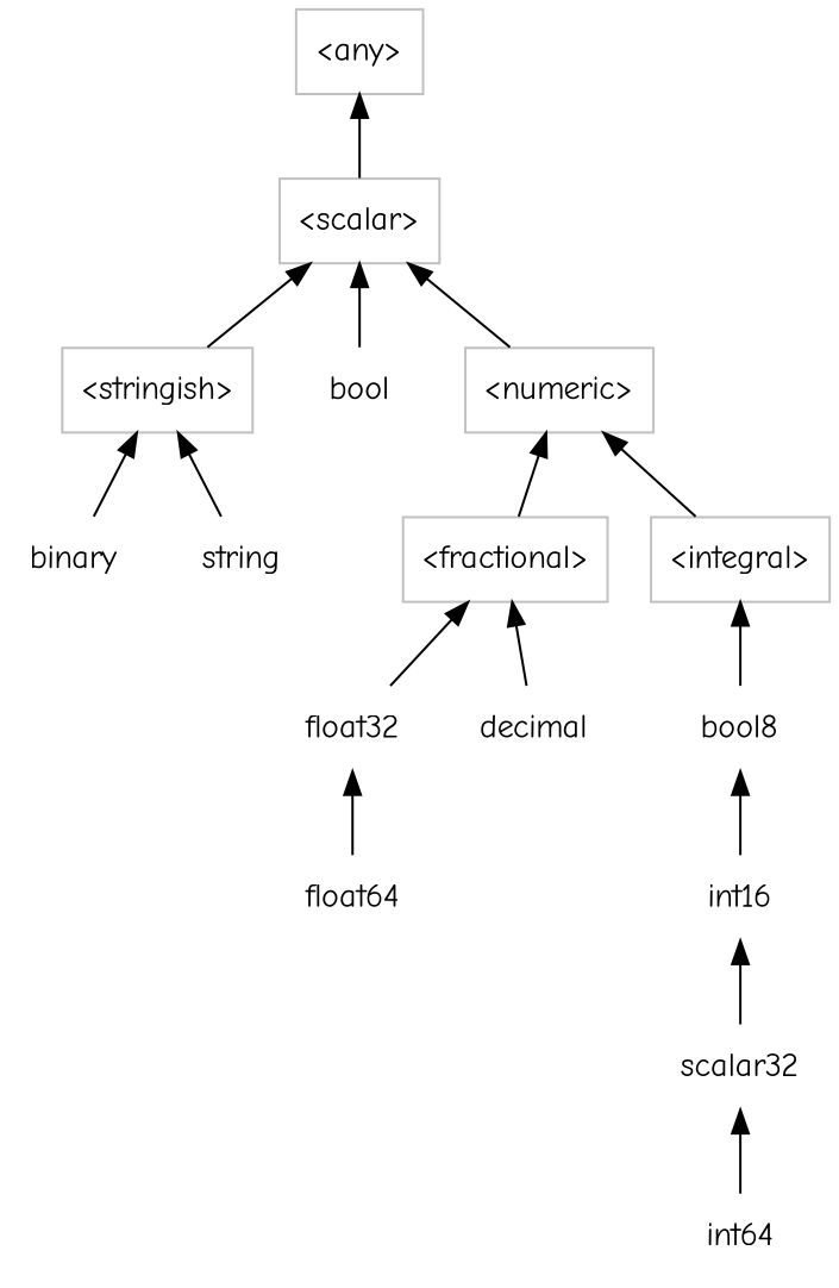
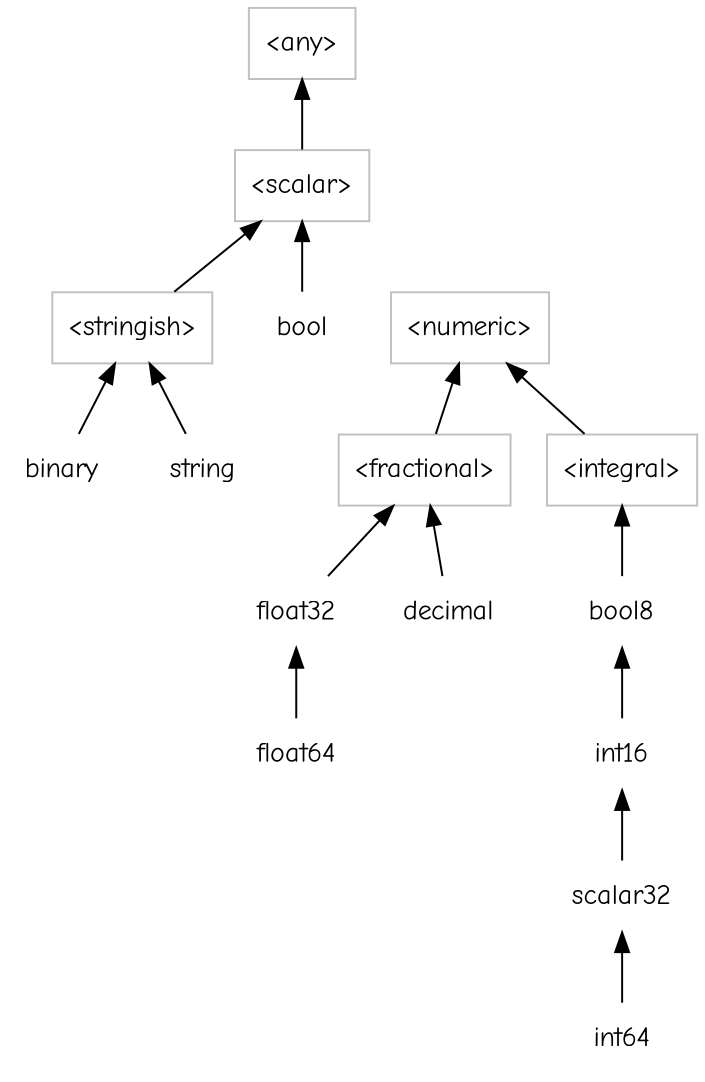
  digraph {
    fontname="Comic Neue"
    rankdir=BT
    node [color=none fontname="Comic Neue" shape=rectangle]
    edge [fontname="Comic Neue"]
    n1 [color=gray label="<integral>"]
    n2 [color=gray label="<numeric>"]
    n3 [color=gray label="<scalar>"]
    n4 [color=gray label="<fractional>"]
    n5 [color=gray label="<any>"]
    n6 [color=gray label="<stringish>"]
    n7 [label=bool8]
    int16
    n9 [label=scalar32]
    int64
    bool
    float32
    float64
    decimal
    binary
    string
    n1 -> n2
-   n2 -> n3
    n3 -> n5
    n4 -> n2
    n6 -> n3
    n7 -> n1
    int16 -> n7
    n9 -> int16
    int64 -> n9
    bool -> n3
    float32 -> n4
    float64 -> float32
    decimal -> n4
    binary -> n6
    string -> n6
  }
